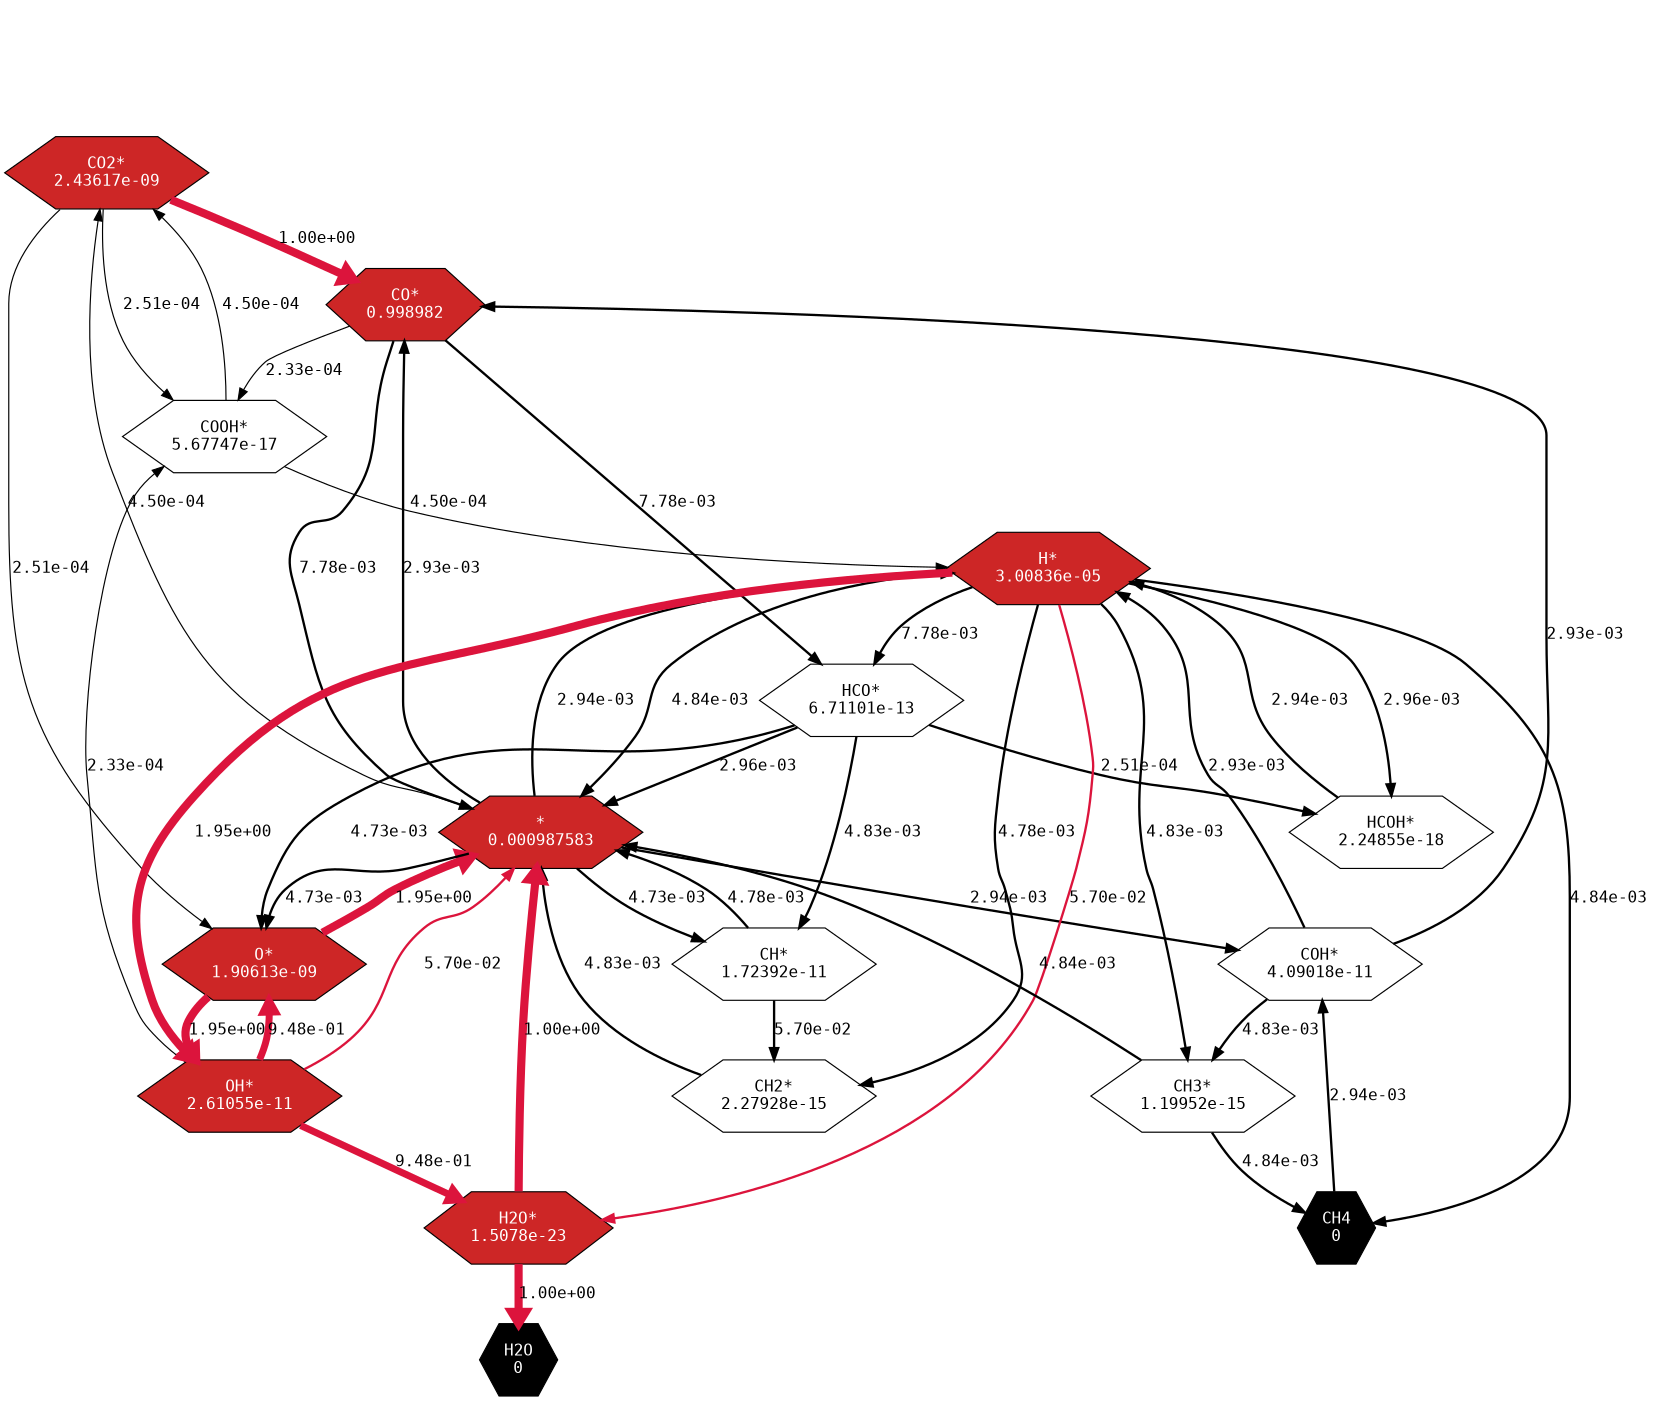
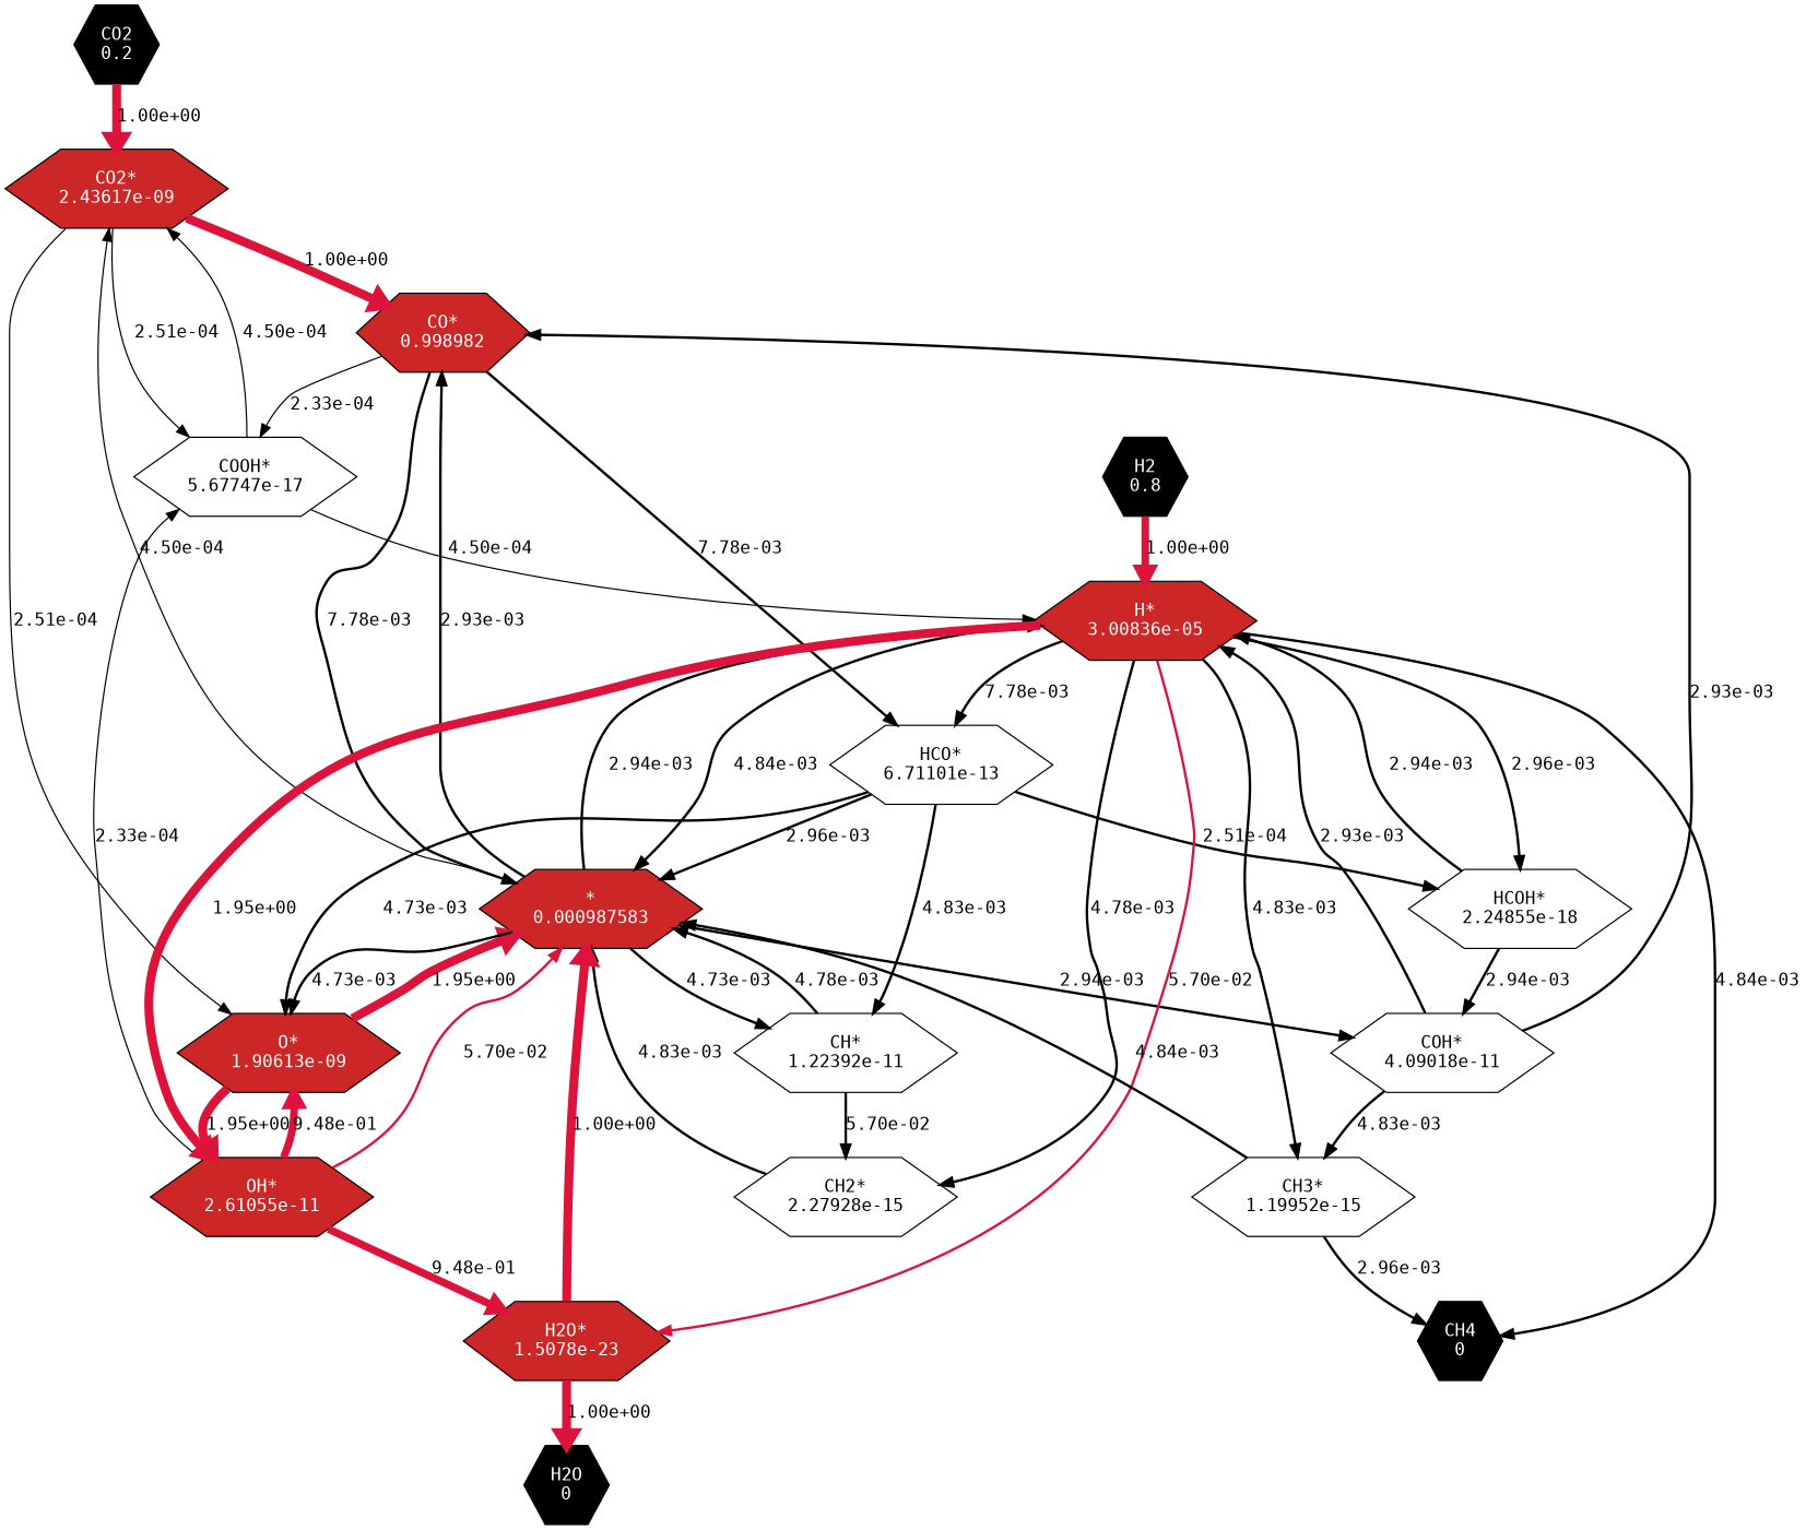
  strict digraph {
    rankdir=TB
    root=CO2
    node [fontcolor=white fontname=monospace shape=hexagon style=filled]
    edge [color=black fontname=monospace penwidth=2]
+   n1 [fillcolor=black label="CO2\n0.2"]
    n2 [fillcolor=firebrick3 label="CO2*\n2.43617e-09"]
    n3 [fillcolor=firebrick3 label="CO*\n0.998982"]
    n4 [fillcolor=firebrick3 label="O*\n1.90613e-09"]
    n5 [label="COOH*\n5.67747e-17" fontcolor="" style=""]
    n6 [fillcolor=firebrick3 label="*\n0.000987583"]
    n7 [label="HCO*\n6.71101e-13" fontcolor="" style=""]
    n8 [fillcolor=firebrick3 label="OH*\n2.61055e-11"]
    n9 [fillcolor=firebrick3 label="H*\n3.00836e-05"]
-   n10 [label="CH*\n1.72392e-11" fontcolor="" style=""]
+   n10 [label="CH*\n1.22392e-11" fontcolor="" style=""]
    n11 [label="COH*\n4.09018e-11" fontcolor="" style=""]
    n12 [label="CH2*\n2.27928e-15" fontcolor="" style=""]
    n13 [label="CH3*\n1.19952e-15" fontcolor="" style=""]
    n14 [label="HCOH*\n2.24855e-18" fontcolor="" style=""]
    n15 [fillcolor=firebrick3 label="H2O*\n1.5078e-23"]
    n16 [fillcolor=black label="CH4\n0"]
+   n17 [fillcolor=black label="H2\n0.8"]
    n18 [fillcolor=black label="H2O\n0"]
+   n1 -> n2 [color=crimson label="1.00e+00" penwidth=7]
    n2 -> n3 [color=crimson label="1.00e+00" penwidth=7]
    n2 -> n4 [label="2.51e-04" penwidth=1]
    n2 -> n5 [label="2.51e-04" penwidth=1]
    n3 -> n5 [label="2.33e-04" penwidth=1]
    n3 -> n6 [label="7.78e-03"]
    n3 -> n7 [label="7.78e-03"]
    n4 -> n6 [color=crimson label="1.95e+00" penwidth=7]
    n4 -> n8 [color=crimson label="1.95e+00" penwidth=7]
    n5 -> n2 [label="4.50e-04" penwidth=1]
    n5 -> n9 [label="4.50e-04" penwidth=1]
    n6 -> n2 [label="4.50e-04" penwidth=1]
    n6 -> n3 [label="2.93e-03"]
    n6 -> n4 [label="4.73e-03"]
    n6 -> n9 [label="2.94e-03"]
    n6 -> n10 [label="4.73e-03"]
    n6 -> n11 [label="2.94e-03"]
    n7 -> n4 [label="4.73e-03"]
    n7 -> n6 [label="2.96e-03"]
    n7 -> n10 [label="4.83e-03"]
    n7 -> n14 [label="2.51e-04"]
    n8 -> n4 [color=crimson label="9.48e-01" penwidth=6]
    n8 -> n5 [label="2.33e-04" penwidth=1]
    n8 -> n6 [color=crimson label="5.70e-02"]
    n8 -> n15 [color=crimson label="9.48e-01" penwidth=6]
    n9 -> n6 [label="4.84e-03"]
    n9 -> n7 [label="7.78e-03"]
    n9 -> n8 [color=crimson label="1.95e+00" penwidth=7]
    n9 -> n12 [label="4.78e-03"]
    n9 -> n13 [label="4.83e-03"]
    n9 -> n14 [label="2.96e-03"]
    n9 -> n15 [color=crimson label="5.70e-02"]
    n9 -> n16 [label="4.84e-03"]
    n10 -> n6 [label="4.78e-03"]
    n10 -> n12 [label="5.70e-02"]
    n11 -> n3 [label="2.93e-03"]
    n11 -> n9 [label="2.93e-03"]
    n11 -> n13 [label="4.83e-03"]
    n12 -> n6 [label="4.83e-03"]
    n13 -> n6 [label="4.84e-03"]
-   n13 -> n16 [label="4.84e-03"]
+   n13 -> n16 [label="2.96e-03"]
    n14 -> n9 [label="2.94e-03"]
-   n16 -> n11 [label="2.94e-03"]
+   n14 -> n11 [label="2.94e-03"]
    n15 -> n6 [color=crimson label="1.00e+00" penwidth=7]
    n15 -> n18 [color=crimson label="1.00e+00" penwidth=7]
+   n17 -> n9 [color=crimson label="1.00e+00" penwidth=6]
  }
